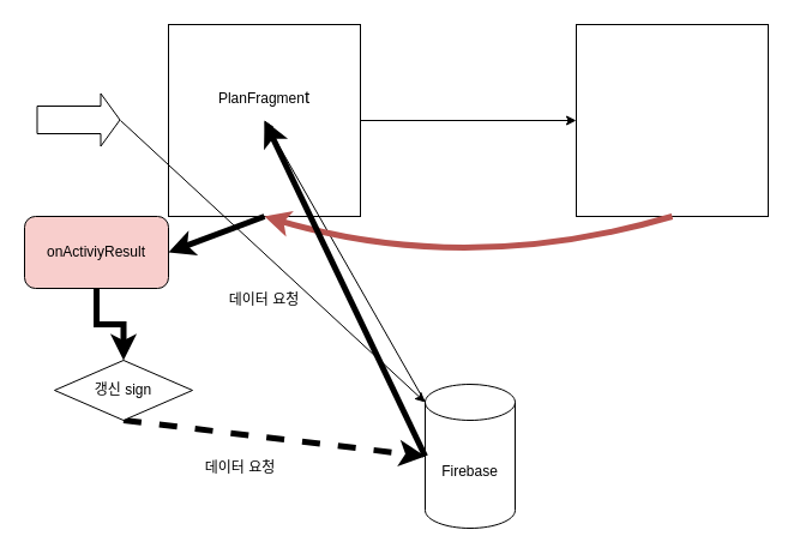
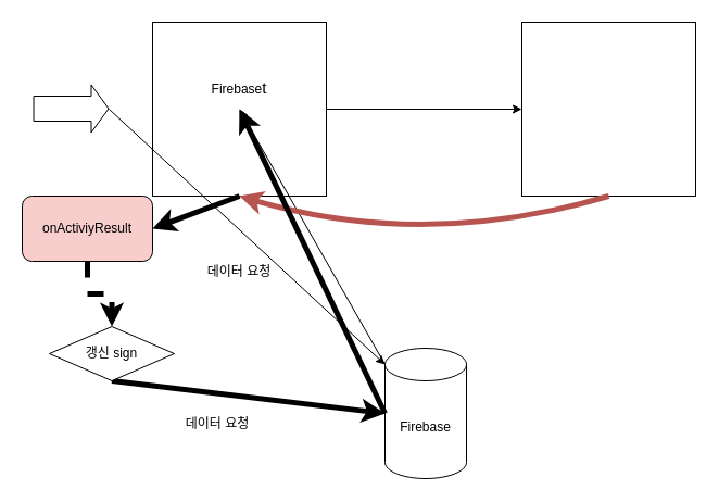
  <mxCell id="0" />
  <mxCell id="1" parent="0" />
  <mxCell id="2" style="edgeStyle=orthogonalEdgeStyle;rounded=0;orthogonalLoop=1;jettySize=auto;html=1;entryX=0;entryY=0.5;entryDx=0;entryDy=0;" edge="1" parent="1" source="3" target="4"><mxGeometry relative="1" as="geometry" /></mxCell>
  <mxCell id="3" value="" style="whiteSpace=wrap;html=1;aspect=fixed;" vertex="1" parent="1"><mxGeometry x="140" y="20" width="160" height="160" as="geometry" /></mxCell>
  <mxCell id="4" value="" style="whiteSpace=wrap;html=1;aspect=fixed;" vertex="1" parent="1"><mxGeometry x="480" y="20" width="160" height="160" as="geometry" /></mxCell>
  <mxCell id="5" value="Firebase" style="shape=cylinder3;whiteSpace=wrap;html=1;boundedLbl=1;backgroundOutline=1;size=15;" vertex="1" parent="1"><mxGeometry x="354" y="320" width="75" height="120" as="geometry" /></mxCell>
  <mxCell id="6" value="" style="shape=flexArrow;endArrow=classic;html=1;width=23;endSize=5;" edge="1" parent="1"><mxGeometry width="50" height="50" relative="1" as="geometry"><mxPoint x="30" y="99.5" as="sourcePoint" /><mxPoint x="100" y="99.5" as="targetPoint" /></mxGeometry></mxCell>
  <mxCell id="7" value="" style="endArrow=classic;html=1;entryX=0;entryY=0;entryDx=0;entryDy=15;entryPerimeter=0;" edge="1" parent="1" target="5"><mxGeometry width="50" height="50" relative="1" as="geometry"><mxPoint x="100" y="100" as="sourcePoint" /><mxPoint x="420" y="140" as="targetPoint" /></mxGeometry></mxCell>
  <mxCell id="8" value="" style="endArrow=classic;html=1;exitX=0;exitY=0;exitDx=0;exitDy=15;exitPerimeter=0;entryX=0.5;entryY=1;entryDx=0;entryDy=0;" edge="1" parent="1" source="5" target="15"><mxGeometry width="50" height="50" relative="1" as="geometry"><mxPoint x="370" y="190" as="sourcePoint" /><mxPoint x="420" y="140" as="targetPoint" /></mxGeometry></mxCell>
  <mxCell id="9" value="" style="curved=1;endArrow=classic;html=1;exitX=0.5;exitY=1;exitDx=0;exitDy=0;entryX=0.5;entryY=1;entryDx=0;entryDy=0;fillColor=#f8cecc;strokeColor=#b85450;strokeWidth=5;" edge="1" parent="1" source="4" target="3"><mxGeometry width="50" height="50" relative="1" as="geometry"><mxPoint x="370" y="190" as="sourcePoint" /><mxPoint x="420" y="140" as="targetPoint" /><Array as="points"><mxPoint x="390" y="230" /></Array></mxGeometry></mxCell>
- <mxCell id="10" style="edgeStyle=orthogonalEdgeStyle;rounded=0;orthogonalLoop=1;jettySize=auto;html=1;entryX=0.5;entryY=0;entryDx=0;entryDy=0;strokeWidth=5;" edge="1" parent="1" source="11" target="18"><mxGeometry relative="1" as="geometry" /></mxCell>
+ <mxCell id="10" style="edgeStyle=orthogonalEdgeStyle;rounded=0;orthogonalLoop=1;jettySize=auto;html=1;entryX=0.5;entryY=0;entryDx=0;entryDy=0;strokeWidth=5;dashed=1;" edge="1" parent="1" source="11" target="18"><mxGeometry relative="1" as="geometry" /></mxCell>
  <mxCell id="11" value="onActiviyResult" style="rounded=1;whiteSpace=wrap;html=1;fillColor=#f8cecc;" vertex="1" parent="1"><mxGeometry x="20" y="180" width="120" height="60" as="geometry" /></mxCell>
  <mxCell id="12" value="" style="endArrow=classic;html=1;strokeWidth=5;entryX=1;entryY=0.5;entryDx=0;entryDy=0;exitX=0.5;exitY=1;exitDx=0;exitDy=0;" edge="1" parent="1" source="3" target="11"><mxGeometry width="50" height="50" relative="1" as="geometry"><mxPoint x="370" y="190" as="sourcePoint" /><mxPoint x="420" y="140" as="targetPoint" /></mxGeometry></mxCell>
- <mxCell id="13" value="" style="endArrow=classic;html=1;strokeWidth=5;exitX=0.5;exitY=1;exitDx=0;exitDy=0;entryX=0;entryY=0.5;entryDx=0;entryDy=0;entryPerimeter=0;dashed=1;" edge="1" parent="1" source="18" target="5"><mxGeometry width="50" height="50" relative="1" as="geometry"><mxPoint x="370" y="190" as="sourcePoint" /><mxPoint x="420" y="140" as="targetPoint" /></mxGeometry></mxCell>
+ <mxCell id="13" value="" style="endArrow=classic;html=1;strokeWidth=5;exitX=0.5;exitY=1;exitDx=0;exitDy=0;entryX=0;entryY=0.5;entryDx=0;entryDy=0;entryPerimeter=0;" edge="1" parent="1" source="18" target="5"><mxGeometry width="50" height="50" relative="1" as="geometry"><mxPoint x="370" y="190" as="sourcePoint" /><mxPoint x="420" y="140" as="targetPoint" /></mxGeometry></mxCell>
  <mxCell id="14" value="" style="endArrow=classic;html=1;strokeWidth=5;exitX=0;exitY=0.5;exitDx=0;exitDy=0;exitPerimeter=0;entryX=0.5;entryY=1;entryDx=0;entryDy=0;" edge="1" parent="1" source="5" target="15"><mxGeometry width="50" height="50" relative="1" as="geometry"><mxPoint x="370" y="190" as="sourcePoint" /><mxPoint x="220" y="110" as="targetPoint" /></mxGeometry></mxCell>
- <mxCell id="15" value="PlanFragmen&lt;font style=&quot;font-size: 15px&quot;&gt;t&lt;/font&gt;" style="text;html=1;strokeColor=none;fillColor=none;align=center;verticalAlign=middle;whiteSpace=wrap;rounded=0;" vertex="1" parent="1"><mxGeometry x="170" y="60" width="100" height="40" as="geometry" /></mxCell>
+ <mxCell id="15" value="Firebase&lt;font style=&quot;font-size: 15px&quot;&gt;t&lt;/font&gt;" style="text;html=1;strokeColor=none;fillColor=none;align=center;verticalAlign=middle;whiteSpace=wrap;rounded=0;" vertex="1" parent="1"><mxGeometry x="170" y="60" width="100" height="40" as="geometry" /></mxCell>
  <mxCell id="16" value="데이터 요청" style="text;html=1;strokeColor=none;fillColor=none;align=center;verticalAlign=middle;whiteSpace=wrap;rounded=0;" vertex="1" parent="1"><mxGeometry x="160" y="380" width="80" height="20" as="geometry" /></mxCell>
  <mxCell id="17" value="데이터 요청" style="text;html=1;strokeColor=none;fillColor=none;align=center;verticalAlign=middle;whiteSpace=wrap;rounded=0;" vertex="1" parent="1"><mxGeometry x="180" y="240" width="80" height="20" as="geometry" /></mxCell>
  <mxCell id="18" value="갱신 sign" style="rhombus;whiteSpace=wrap;html=1;" vertex="1" parent="1"><mxGeometry x="45" y="300" width="115" height="50" as="geometry" /></mxCell>
